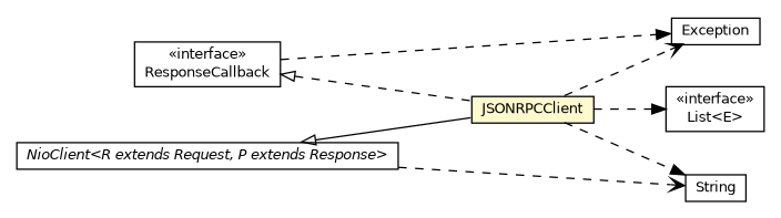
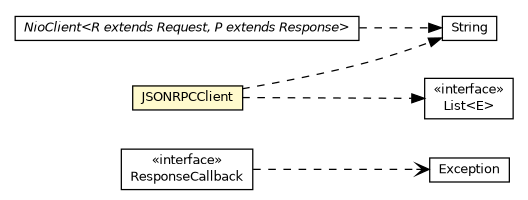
  digraph {
    nodesep=0.25
    rankdir=LR
    ranksep=0.5
    node [fontcolor=black fontname=Helvetica fontsize=10.0 shape=plaintext]
    edge [fontname=Helvetica fontsize=10.0 headport=p labelfontname=Helvetica labelfontsize=10 style=dashed tailport=p arrowhead=open color=black fontcolor=black]
    n1 [label=<<table title="babble.net.ResponseCallback" border="0" cellborder="1" cellspacing="0" cellpadding="2" port="p" href="../ResponseCallback.html"> 		<tr><td><table border="0" cellspacing="0" cellpadding="1"> <tr><td align="center" balign="center"> &#171;interface&#187; </td></tr> <tr><td align="center" balign="center"> ResponseCallback </td></tr> 		</table></td></tr> 		</table>>]
    n2 [label=<<table title="babble.net.json.JSONRPCClient" border="0" cellborder="1" cellspacing="0" cellpadding="2" port="p" bgcolor="lemonChiffon" href="./JSONRPCClient.html"> 		<tr><td><table border="0" cellspacing="0" cellpadding="1"> <tr><td align="center" balign="center"> JSONRPCClient </td></tr> 		</table></td></tr> 		</table>>]
    n3 [label=<<table title="java.lang.Exception" border="0" cellborder="1" cellspacing="0" cellpadding="2" port="p" href="http://java.sun.com/j2se/1.4.2/docs/api/java/lang/Exception.html"> 		<tr><td><table border="0" cellspacing="0" cellpadding="1"> <tr><td align="center" balign="center"> Exception </td></tr> 		</table></td></tr> 		</table>>]
    n4 [label=<<table title="java.lang.String" border="0" cellborder="1" cellspacing="0" cellpadding="2" port="p" href="http://java.sun.com/j2se/1.4.2/docs/api/java/lang/String.html"> 		<tr><td><table border="0" cellspacing="0" cellpadding="1"> <tr><td align="center" balign="center"> String </td></tr> 		</table></td></tr> 		</table>>]
    n5 [label=<<table title="java.util.List" border="0" cellborder="1" cellspacing="0" cellpadding="2" port="p" href="http://java.sun.com/j2se/1.4.2/docs/api/java/util/List.html"> 		<tr><td><table border="0" cellspacing="0" cellpadding="1"> <tr><td align="center" balign="center"> &#171;interface&#187; </td></tr> <tr><td align="center" balign="center"> List&lt;E&gt; </td></tr> 		</table></td></tr> 		</table>>]
    n6 [label=<<table title="babble.net.NioClient" border="0" cellborder="1" cellspacing="0" cellpadding="2" port="p" href="../NioClient.html"> 		<tr><td><table border="0" cellspacing="0" cellpadding="1"> <tr><td align="center" balign="center"><font face="Helvetica-Oblique"> NioClient&lt;R extends Request, P extends Response&gt; </font></td></tr> 		</table></td></tr> 		</table>>]
-   n1 -> n2 [arrowtail=empty dir=back fontsize=10 arrowhead="" color="" fontcolor=""]
-   n1 -> n3 [arrowhead=normal]
-   n2 -> n3
+   n1 -> n3
    n2 -> n4 [arrowhead=normal]
    n2 -> n5 [arrowhead=normal]
-   n6 -> n2 [arrowtail=empty dir=back fontsize=10 style="" arrowhead="" color="" fontcolor=""]
-   n6 -> n4
+   n6 -> n4 [arrowhead=normal]
  }
